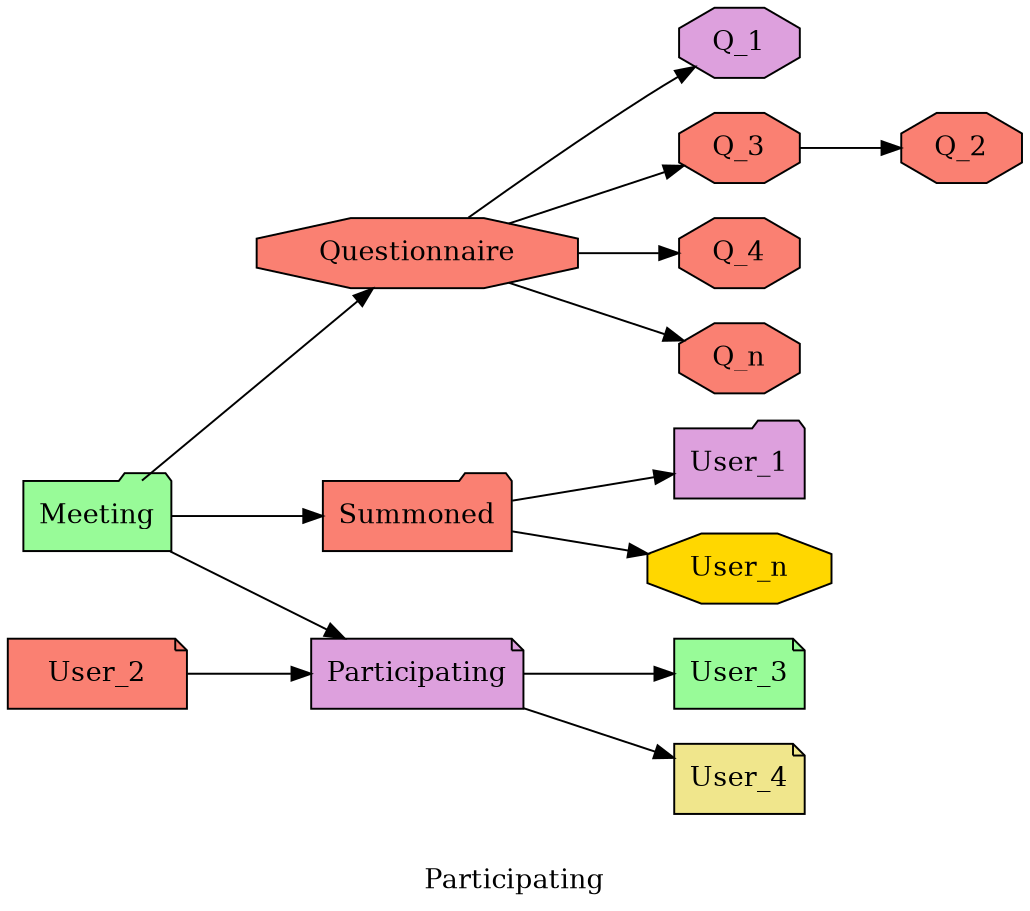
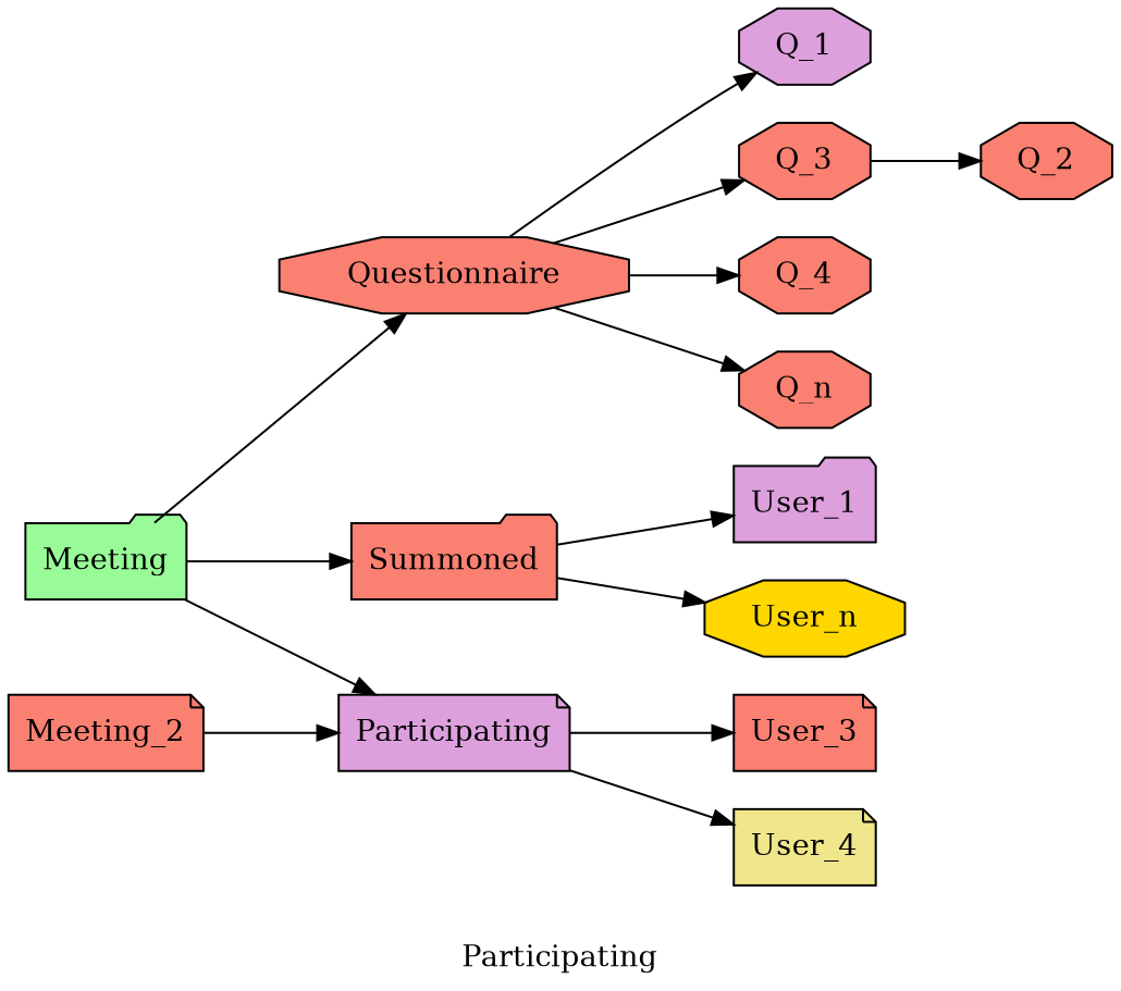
  digraph {
    label=Participating
    rankdir=LR
    node [fillcolor=salmon shape=octagon style=filled]
    Meeting [fillcolor=palegreen shape=folder]
    Questionnaire
    Summoned [shape=folder]
    Participating [fillcolor=plum shape=note]
    Q_1 [fillcolor=plum]
    Q_3
    Q_4
    Q_n
    User_1 [fillcolor=plum shape=folder]
    User_n [fillcolor=gold]
-   User_3 [fillcolor=palegreen shape=note]
+   User_3 [shape=note]
    User_4 [fillcolor=khaki shape=note]
    Q_2
-   User_2 [shape=note]
+   User_2 [shape=note label=Meeting_2]
    Meeting -> Questionnaire
    Meeting -> Summoned
    Meeting -> Participating
    Questionnaire -> Q_1
    Questionnaire -> Q_3
    Questionnaire -> Q_4
    Questionnaire -> Q_n
    Summoned -> User_1
    Summoned -> User_n
    Participating -> User_3
    Participating -> User_4
    Q_3 -> Q_2
    User_2 -> Participating
  }
